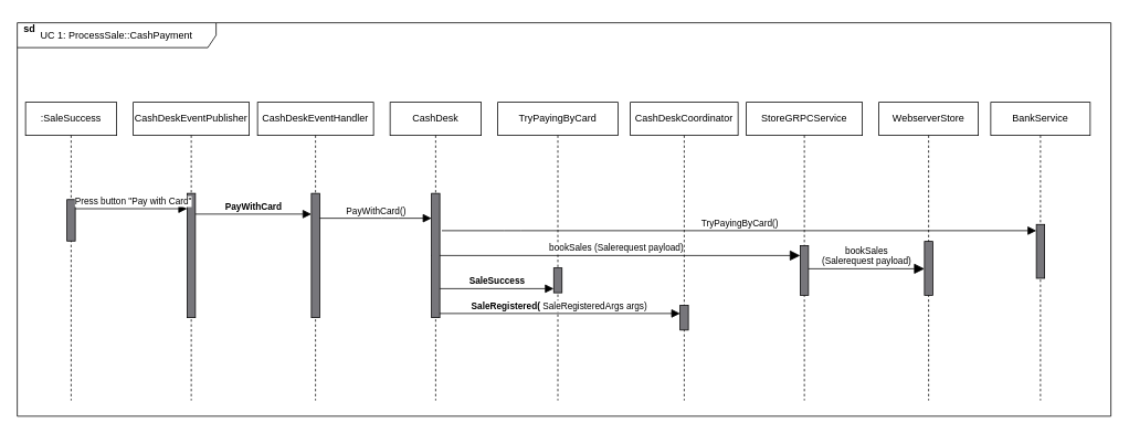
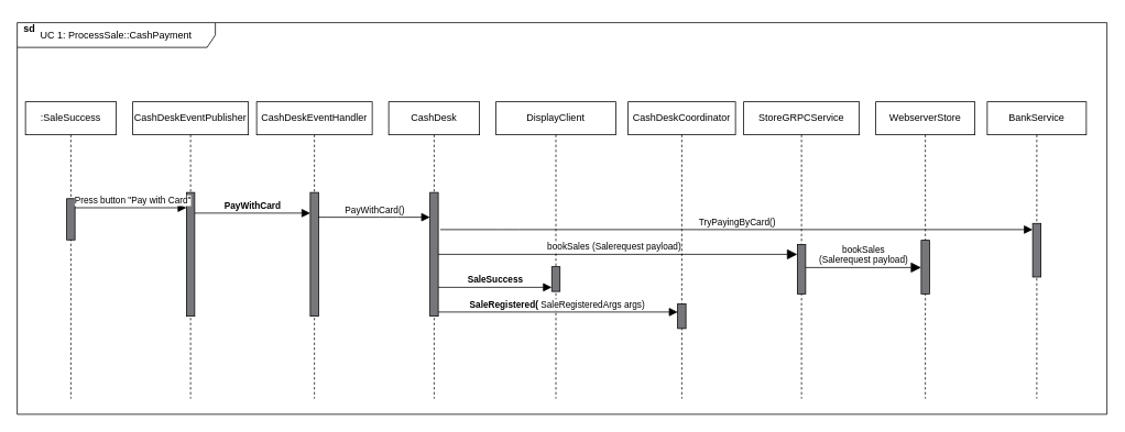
  <mxCell id="0" />
  <mxCell id="1" parent="0" />
  <mxCell id="2" value="UC 1: ProcessSale::CashPayment" style="shape=umlFrame;whiteSpace=wrap;html=1;strokeWidth=1;width=240;height=30;swimlaneFillColor=#ffffff;" vertex="1" parent="1"><mxGeometry x="20" y="27" width="1320" height="475" as="geometry" /></mxCell>
  <mxCell id="3" value="sd" style="text;align=center;fontStyle=1;verticalAlign=middle;spacingLeft=3;spacingRight=3;strokeColor=none;rotatable=0;points=[[0,0.5],[1,0.5]];portConstraint=eastwest;" vertex="1" parent="1"><mxGeometry x="20" y="20" width="30" height="26" as="geometry" /></mxCell>
- <mxCell id="4" value="TryPayingByCard" style="shape=umlLifeline;perimeter=lifelinePerimeter;whiteSpace=wrap;html=1;container=1;collapsible=0;recursiveResize=0;outlineConnect=0;" vertex="1" parent="1"><mxGeometry x="600" y="123" width="145" height="360" as="geometry" /></mxCell>
+ <mxCell id="4" value="DisplayClient" style="shape=umlLifeline;perimeter=lifelinePerimeter;whiteSpace=wrap;html=1;container=1;collapsible=0;recursiveResize=0;outlineConnect=0;" vertex="1" parent="1"><mxGeometry x="600" y="123" width="145" height="360" as="geometry" /></mxCell>
  <mxCell id="5" value="" style="html=1;points=[];perimeter=orthogonalPerimeter;rounded=0;glass=0;fontSize=11;strokeColor=#000000;strokeWidth=1;fillColor=#77767B;align=left;" vertex="1" parent="4"><mxGeometry x="67.5" y="200" width="10" height="30" as="geometry" /></mxCell>
  <mxCell id="6" value="&lt;b&gt;SaleSuccess&lt;/b&gt;" style="html=1;verticalAlign=bottom;endArrow=block;endSize=8;" edge="1" parent="4"><mxGeometry relative="1" as="geometry"><mxPoint x="-70" y="225.0" as="sourcePoint" /><mxPoint x="67.5" y="225" as="targetPoint" /></mxGeometry></mxCell>
  <mxCell id="7" value="bookSales (Salerequest payload)" style="html=1;verticalAlign=bottom;endArrow=block;endSize=10;endFill=1;" edge="1" parent="4"><mxGeometry width="80" relative="1" as="geometry"><mxPoint x="-80" y="185.0" as="sourcePoint" /><mxPoint x="365" y="185.0" as="targetPoint" /></mxGeometry></mxCell>
  <mxCell id="8" value="TryPayingByCard()" style="html=1;verticalAlign=bottom;endArrow=block;endSize=8;" edge="1" parent="4" target="28"><mxGeometry relative="1" as="geometry"><mxPoint x="-67.5" y="155" as="sourcePoint" /><mxPoint x="67.5" y="155" as="targetPoint" /><Array as="points"><mxPoint x="17.5" y="155" /></Array></mxGeometry></mxCell>
  <mxCell id="9" value="&lt;b&gt;SaleRegistered( &lt;/b&gt;SaleRegisteredArgs args)" style="html=1;verticalAlign=bottom;endArrow=block;endSize=8;" edge="1" parent="4" target="11"><mxGeometry x="0.002" relative="1" as="geometry"><mxPoint x="-72.5" y="255.0" as="sourcePoint" /><mxPoint x="217.5" y="255" as="targetPoint" /><mxPoint x="-1" as="offset" /></mxGeometry></mxCell>
  <mxCell id="10" value="CashDeskCoordinator" style="shape=umlLifeline;perimeter=lifelinePerimeter;whiteSpace=wrap;html=1;container=1;collapsible=0;recursiveResize=0;outlineConnect=0;" vertex="1" parent="1"><mxGeometry x="760" y="123" width="130" height="360" as="geometry" /></mxCell>
  <mxCell id="11" value="" style="html=1;points=[];perimeter=orthogonalPerimeter;rounded=0;glass=0;fontSize=11;strokeColor=#000000;strokeWidth=1;fillColor=#77767B;align=left;" vertex="1" parent="10"><mxGeometry x="60" y="245" width="10" height="30" as="geometry" /></mxCell>
  <mxCell id="12" value="&lt;b&gt;PayWithCard&lt;/b&gt;" style="html=1;verticalAlign=bottom;endArrow=block;endSize=8;" edge="1" parent="1" target="25"><mxGeometry relative="1" as="geometry"><mxPoint x="235" y="258" as="sourcePoint" /><mxPoint x="515" y="255.5" as="targetPoint" /></mxGeometry></mxCell>
  <mxCell id="13" value="CashDeskEventPublisher" style="shape=umlLifeline;perimeter=lifelinePerimeter;whiteSpace=wrap;html=1;container=1;collapsible=0;recursiveResize=0;outlineConnect=0;" vertex="1" parent="1"><mxGeometry x="160" y="123" width="140" height="360" as="geometry" /></mxCell>
  <mxCell id="14" value="" style="html=1;points=[];perimeter=orthogonalPerimeter;fillColor=#77767B;strokeColor=#000000;fontColor=#333333;strokeWidth=1;" vertex="1" parent="13"><mxGeometry x="65" y="110" width="10" height="150" as="geometry" /></mxCell>
  <mxCell id="15" value="StoreGRPCService" style="shape=umlLifeline;perimeter=lifelinePerimeter;whiteSpace=wrap;html=1;container=1;collapsible=0;recursiveResize=0;outlineConnect=0;" vertex="1" parent="1"><mxGeometry x="900" y="123" width="140" height="360" as="geometry" /></mxCell>
  <mxCell id="16" value="" style="html=1;points=[];perimeter=orthogonalPerimeter;strokeColor=#000000;strokeWidth=1;fillColor=#77767B;glass=0;rounded=0;" vertex="1" parent="15"><mxGeometry x="65" y="173" width="10" height="60" as="geometry" /></mxCell>
  <mxCell id="17" value="CashDesk" style="shape=umlLifeline;perimeter=lifelinePerimeter;whiteSpace=wrap;html=1;container=1;collapsible=0;recursiveResize=0;outlineConnect=0;fillColor=none;" vertex="1" parent="1"><mxGeometry x="470" y="123" width="110" height="360" as="geometry" /></mxCell>
  <mxCell id="18" value="" style="html=1;points=[];perimeter=orthogonalPerimeter;strokeColor=#000000;strokeWidth=1;fillColor=#77767B;" vertex="1" parent="17"><mxGeometry x="50" y="110" width="10" height="150" as="geometry" /></mxCell>
  <mxCell id="19" value="WebserverStore" style="shape=umlLifeline;perimeter=lifelinePerimeter;whiteSpace=wrap;html=1;container=1;collapsible=0;recursiveResize=0;outlineConnect=0;" vertex="1" parent="1"><mxGeometry x="1060" y="123" width="120" height="360" as="geometry" /></mxCell>
  <mxCell id="20" value="" style="html=1;points=[];perimeter=orthogonalPerimeter;strokeColor=#000000;strokeWidth=1;fillColor=#77767B;glass=0;rounded=0;" vertex="1" parent="19"><mxGeometry x="55" y="168" width="10" height="65" as="geometry" /></mxCell>
  <mxCell id="21" value="&lt;div&gt;:SaleSuccess&lt;/div&gt;" style="shape=umlLifeline;perimeter=lifelinePerimeter;whiteSpace=wrap;html=1;container=1;collapsible=0;recursiveResize=0;outlineConnect=0;" vertex="1" parent="1"><mxGeometry x="30" y="123" width="110" height="360" as="geometry" /></mxCell>
  <mxCell id="22" value="" style="html=1;points=[];perimeter=orthogonalPerimeter;strokeColor=#000000;strokeWidth=1;fillColor=#77767B;" vertex="1" parent="21"><mxGeometry x="50" y="117.5" width="10" height="50" as="geometry" /></mxCell>
  <mxCell id="23" value="Press button &quot;Pay with Card&quot;" style="html=1;verticalAlign=bottom;endArrow=block;endSize=8;" edge="1" parent="1" target="14"><mxGeometry x="0.037" relative="1" as="geometry"><mxPoint x="90" y="251.5" as="sourcePoint" /><mxPoint x="235" y="251.5" as="targetPoint" /><mxPoint as="offset" /></mxGeometry></mxCell>
  <mxCell id="24" value="CashDeskEventHandler" style="shape=umlLifeline;perimeter=lifelinePerimeter;whiteSpace=wrap;html=1;container=1;collapsible=0;recursiveResize=0;outlineConnect=0;" vertex="1" parent="1"><mxGeometry x="310" y="123" width="140" height="360" as="geometry" /></mxCell>
  <mxCell id="25" value="" style="html=1;points=[];perimeter=orthogonalPerimeter;fillColor=#77767B;strokeColor=#000000;fontColor=#333333;strokeWidth=1;" vertex="1" parent="24"><mxGeometry x="65" y="110" width="10" height="150" as="geometry" /></mxCell>
  <mxCell id="26" value="PayWithCard()" style="html=1;verticalAlign=bottom;endArrow=block;endSize=8;" edge="1" parent="1" source="25" target="18"><mxGeometry relative="1" as="geometry"><mxPoint x="390" y="263" as="sourcePoint" /><mxPoint x="531.04" y="263.321" as="targetPoint" /><Array as="points"><mxPoint x="470" y="263" /></Array></mxGeometry></mxCell>
  <mxCell id="27" value="BankService" style="shape=umlLifeline;perimeter=lifelinePerimeter;whiteSpace=wrap;html=1;container=1;collapsible=0;recursiveResize=0;outlineConnect=0;" vertex="1" parent="1"><mxGeometry x="1195" y="123" width="120" height="360" as="geometry" /></mxCell>
  <mxCell id="28" value="" style="html=1;points=[];perimeter=orthogonalPerimeter;strokeColor=#000000;strokeWidth=1;fillColor=#77767B;glass=0;rounded=0;" vertex="1" parent="27"><mxGeometry x="55" y="147.5" width="10" height="65" as="geometry" /></mxCell>
  <mxCell id="29" value="bookSales&lt;br&gt;(Salerequest payload)" style="html=1;verticalAlign=bottom;endArrow=block;endSize=10;endFill=1;" edge="1" parent="1"><mxGeometry width="80" relative="1" as="geometry"><mxPoint x="975" y="324" as="sourcePoint" /><mxPoint x="1115" y="324" as="targetPoint" /></mxGeometry></mxCell>
